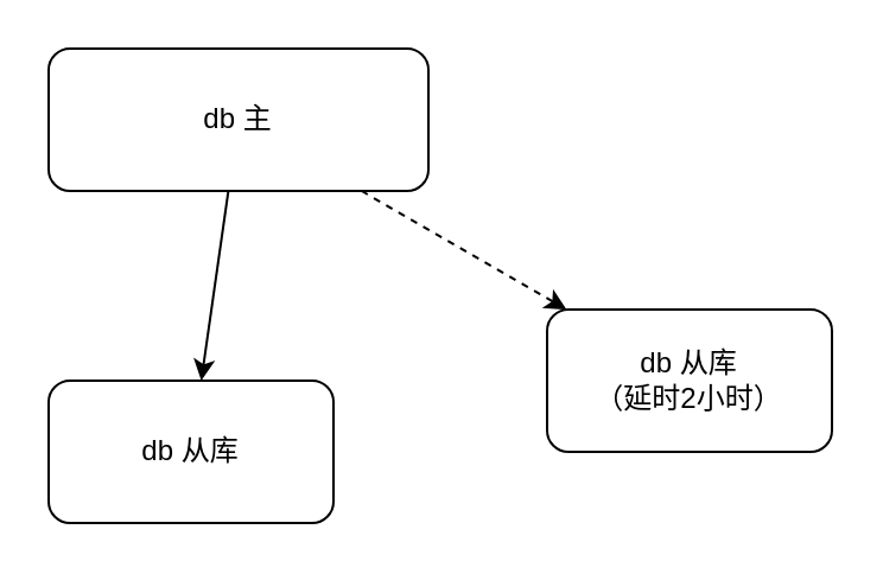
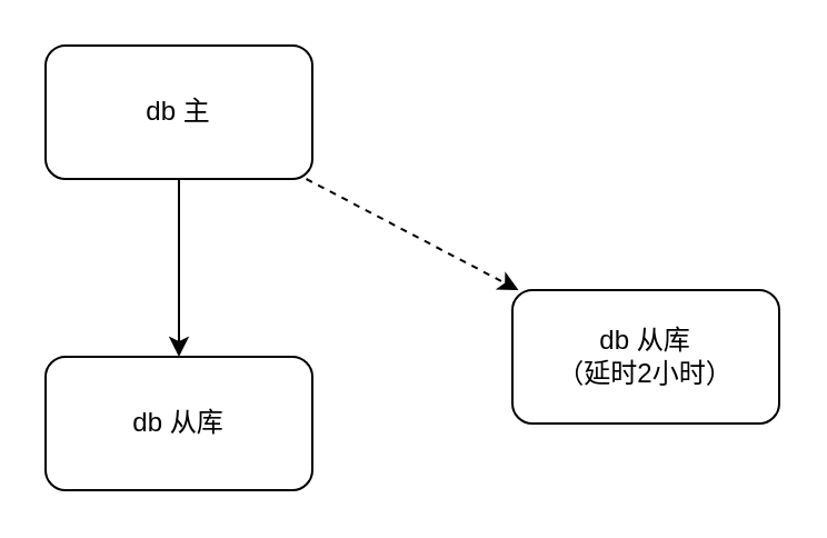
  <mxCell id="0" />
  <mxCell id="1" parent="0" />
  <mxCell id="2" value="" style="edgeStyle=none;html=1;" edge="1" parent="1" source="4" target="5"><mxGeometry relative="1" as="geometry" /></mxCell>
  <mxCell id="3" style="edgeStyle=none;html=1;dashed=1;" edge="1" parent="1" source="4" target="6"><mxGeometry relative="1" as="geometry" /></mxCell>
- <mxCell id="4" value="db 主" style="rounded=1;whiteSpace=wrap;html=1;" vertex="1" parent="1"><mxGeometry x="20" y="20" width="160" height="60" as="geometry" /></mxCell>
+ <mxCell id="4" value="db 主" style="rounded=1;whiteSpace=wrap;html=1;" vertex="1" parent="1"><mxGeometry x="20" y="20" width="120" height="60" as="geometry" /></mxCell>
  <mxCell id="5" value="db 从库" style="rounded=1;whiteSpace=wrap;html=1;" vertex="1" parent="1"><mxGeometry x="20" y="160" width="120" height="60" as="geometry" /></mxCell>
  <mxCell id="6" value="db 从库&lt;br&gt;（延时2小时）" style="rounded=1;whiteSpace=wrap;html=1;" vertex="1" parent="1"><mxGeometry x="230" y="130" width="120" height="60" as="geometry" /></mxCell>
